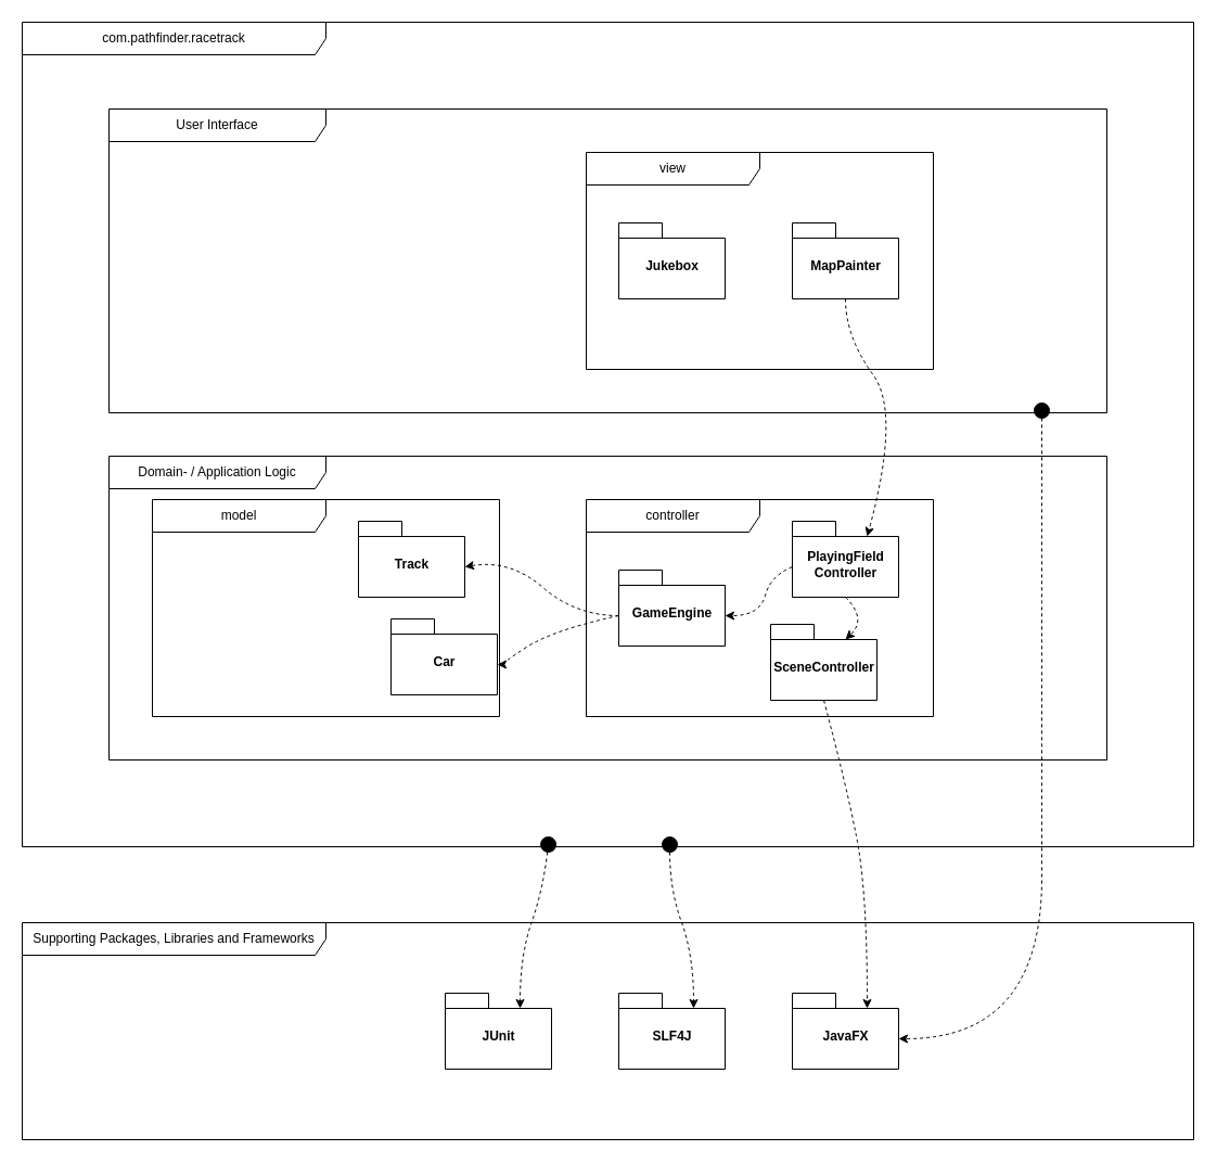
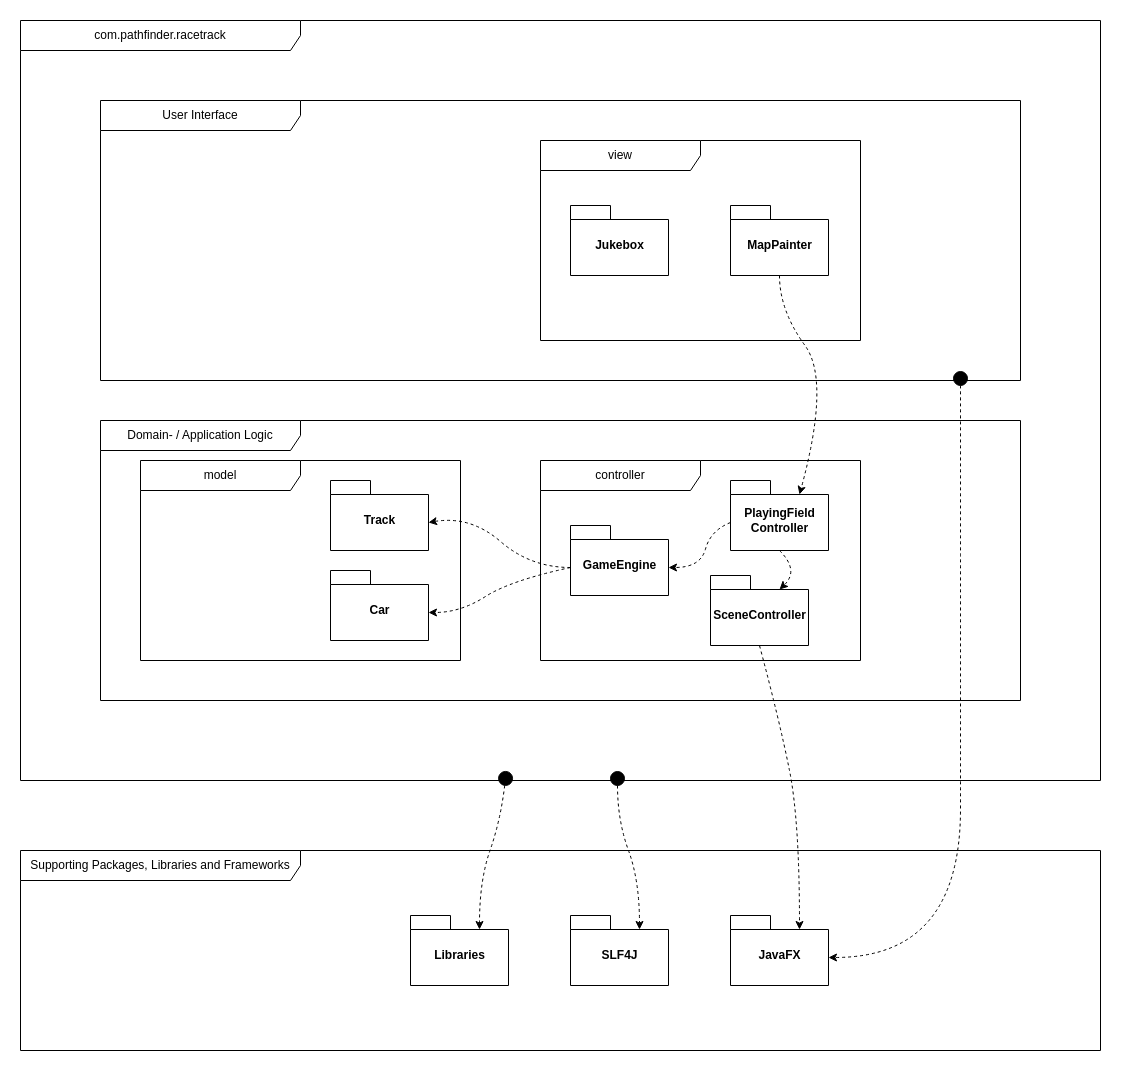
  <mxCell id="0" />
  <mxCell id="1" parent="0" />
  <mxCell id="2" value="com.pathfinder.racetrack" style="shape=umlFrame;whiteSpace=wrap;html=1;width=280;height=30;" vertex="1" parent="1"><mxGeometry x="20" y="20" width="1080" height="760" as="geometry" /></mxCell>
  <mxCell id="3" value="Domain- / Application Logic" style="shape=umlFrame;whiteSpace=wrap;html=1;width=200;height=30;" vertex="1" parent="1"><mxGeometry x="100" y="420" width="920" height="280" as="geometry" /></mxCell>
  <mxCell id="4" value="User Interface" style="shape=umlFrame;whiteSpace=wrap;html=1;width=200;height=30;" vertex="1" parent="1"><mxGeometry x="100" y="100" width="920" height="280" as="geometry" /></mxCell>
  <mxCell id="5" value="view" style="shape=umlFrame;whiteSpace=wrap;html=1;width=160;height=30;" vertex="1" parent="1"><mxGeometry x="540" y="140" width="320" height="200" as="geometry" /></mxCell>
  <mxCell id="6" value="controller" style="shape=umlFrame;whiteSpace=wrap;html=1;width=160;height=30;" vertex="1" parent="1"><mxGeometry x="540" y="460" width="320" height="200" as="geometry" /></mxCell>
  <mxCell id="7" value="model" style="shape=umlFrame;whiteSpace=wrap;html=1;width=160;height=30;" vertex="1" parent="1"><mxGeometry x="140" y="460" width="320" height="200" as="geometry" /></mxCell>
  <mxCell id="8" value="Supporting Packages, Libraries and Frameworks" style="shape=umlFrame;whiteSpace=wrap;html=1;width=280;height=30;" vertex="1" parent="1"><mxGeometry x="20" y="850" width="1080" height="200" as="geometry" /></mxCell>
  <mxCell id="9" value="GameEngine" style="shape=folder;fontStyle=1;spacingTop=10;tabWidth=40;tabHeight=14;tabPosition=left;html=1;" vertex="1" parent="1"><mxGeometry x="570" y="525" width="98" height="70" as="geometry" /></mxCell>
  <mxCell id="10" value="Track" style="shape=folder;fontStyle=1;spacingTop=10;tabWidth=40;tabHeight=14;tabPosition=left;html=1;" vertex="1" parent="1"><mxGeometry x="330" y="480" width="98" height="70" as="geometry" /></mxCell>
- <mxCell id="11" value="Car" style="shape=folder;fontStyle=1;spacingTop=10;tabWidth=40;tabHeight=14;tabPosition=left;html=1;" vertex="1" parent="1"><mxGeometry x="360" y="570" width="98" height="70" as="geometry" /></mxCell>
+ <mxCell id="11" value="Car" style="shape=folder;fontStyle=1;spacingTop=10;tabWidth=40;tabHeight=14;tabPosition=left;html=1;" vertex="1" parent="1"><mxGeometry x="330" y="570" width="98" height="70" as="geometry" /></mxCell>
  <mxCell id="12" value="PlayingField&lt;br&gt;Controller" style="shape=folder;fontStyle=1;spacingTop=10;tabWidth=40;tabHeight=14;tabPosition=left;html=1;" vertex="1" parent="1"><mxGeometry x="730" y="480" width="98" height="70" as="geometry" /></mxCell>
  <mxCell id="13" value="SceneController" style="shape=folder;fontStyle=1;spacingTop=10;tabWidth=40;tabHeight=14;tabPosition=left;html=1;" vertex="1" parent="1"><mxGeometry x="710" y="575" width="98" height="70" as="geometry" /></mxCell>
  <mxCell id="14" value="MapPainter" style="shape=folder;fontStyle=1;spacingTop=10;tabWidth=40;tabHeight=14;tabPosition=left;html=1;" vertex="1" parent="1"><mxGeometry x="730" y="205" width="98" height="70" as="geometry" /></mxCell>
  <mxCell id="15" value="Jukebox" style="shape=folder;fontStyle=1;spacingTop=10;tabWidth=40;tabHeight=14;tabPosition=left;html=1;" vertex="1" parent="1"><mxGeometry x="570" y="205" width="98" height="70" as="geometry" /></mxCell>
  <mxCell id="16" value="JavaFX" style="shape=folder;fontStyle=1;spacingTop=10;tabWidth=40;tabHeight=14;tabPosition=left;html=1;" vertex="1" parent="1"><mxGeometry x="730" y="915" width="98" height="70" as="geometry" /></mxCell>
- <mxCell id="17" value="JUnit" style="shape=folder;fontStyle=1;spacingTop=10;tabWidth=40;tabHeight=14;tabPosition=left;html=1;" vertex="1" parent="1"><mxGeometry x="410" y="915" width="98" height="70" as="geometry" /></mxCell>
+ <mxCell id="17" value="Libraries" style="shape=folder;fontStyle=1;spacingTop=10;tabWidth=40;tabHeight=14;tabPosition=left;html=1;" vertex="1" parent="1"><mxGeometry x="410" y="915" width="98" height="70" as="geometry" /></mxCell>
  <mxCell id="18" value="SLF4J" style="shape=folder;fontStyle=1;spacingTop=10;tabWidth=40;tabHeight=14;tabPosition=left;html=1;" vertex="1" parent="1"><mxGeometry x="570" y="915" width="98" height="70" as="geometry" /></mxCell>
  <mxCell id="19" value="" style="endArrow=classic;html=1;exitX=0.5;exitY=1;exitDx=0;exitDy=0;exitPerimeter=0;entryX=0;entryY=0;entryDx=69;entryDy=14;entryPerimeter=0;dashed=1;jumpStyle=none;curved=1;" edge="1" parent="1" source="14" target="12"><mxGeometry width="50" height="50" relative="1" as="geometry"><mxPoint x="830" y="331" as="sourcePoint" /><mxPoint x="1010" y="550" as="targetPoint" /><Array as="points"><mxPoint x="779" y="310" /><mxPoint x="830" y="380" /></Array></mxGeometry></mxCell>
  <mxCell id="20" value="" style="endArrow=classic;html=1;dashed=1;entryX=0;entryY=0;entryDx=69;entryDy=14;entryPerimeter=0;exitX=0.5;exitY=1;exitDx=0;exitDy=0;exitPerimeter=0;curved=1;" edge="1" parent="1" source="12" target="13"><mxGeometry width="50" height="50" relative="1" as="geometry"><mxPoint y="320" as="sourcePoint" x="300" /><mxPoint x="350" y="270" as="targetPoint" /><Array as="points"><mxPoint x="799" y="570" /></Array></mxGeometry></mxCell>
  <mxCell id="21" value="" style="endArrow=classic;html=1;dashed=1;curved=1;exitX=0;exitY=0;exitDx=0;exitDy=42;exitPerimeter=0;entryX=0;entryY=0;entryDx=98;entryDy=42;entryPerimeter=0;" edge="1" parent="1" source="12" target="9"><mxGeometry width="50" height="50" relative="1" as="geometry"><mxPoint x="-90" y="480" as="sourcePoint" /><mxPoint x="-40" y="430" as="targetPoint" /><Array as="points"><mxPoint x="710" y="530" /><mxPoint x="700" y="567" /></Array></mxGeometry></mxCell>
  <mxCell id="22" value="" style="endArrow=classic;html=1;dashed=1;curved=1;exitX=0;exitY=0;exitDx=0;exitDy=42;exitPerimeter=0;entryX=0;entryY=0;entryDx=98;entryDy=42;entryPerimeter=0;" edge="1" parent="1" source="9" target="10"><mxGeometry width="50" height="50" relative="1" as="geometry"><mxPoint x="-80" y="560" as="sourcePoint" /><mxPoint x="-30" y="510" as="targetPoint" /><Array as="points"><mxPoint x="530" y="567" /><mxPoint x="470" y="515" /></Array></mxGeometry></mxCell>
  <mxCell id="23" value="" style="endArrow=classic;html=1;dashed=1;curved=1;exitX=0;exitY=0;exitDx=0;exitDy=42;exitPerimeter=0;entryX=0;entryY=0;entryDx=98;entryDy=42;entryPerimeter=0;" edge="1" parent="1" source="9" target="11"><mxGeometry width="50" height="50" relative="1" as="geometry"><mxPoint x="-50" y="600" as="sourcePoint" /><mxPoint x="0" y="550" as="targetPoint" /><Array as="points"><mxPoint x="510" y="580" /><mxPoint x="460" y="612" /></Array></mxGeometry></mxCell>
  <mxCell id="24" value="" style="endArrow=classic;html=1;dashed=1;entryX=0;entryY=0;entryDx=69;entryDy=14;entryPerimeter=0;curved=1;startArrow=circle;startFill=1;" edge="1" parent="1" target="17"><mxGeometry width="50" height="50" relative="1" as="geometry"><mxPoint x="506" y="770" as="sourcePoint" /><mxPoint x="-40" y="770" as="targetPoint" /><Array as="points"><mxPoint x="500" y="820" /><mxPoint x="479" y="880" /></Array></mxGeometry></mxCell>
  <mxCell id="25" value="" style="endArrow=classic;html=1;dashed=1;entryX=0;entryY=0;entryDx=69;entryDy=14;entryPerimeter=0;strokeColor=none;" edge="1" parent="1" source="2" target="18"><mxGeometry width="50" height="50" relative="1" as="geometry"><mxPoint x="-120" y="820" as="sourcePoint" /><mxPoint x="-70" y="770" as="targetPoint" /><Array as="points"><mxPoint x="610" y="860" /></Array></mxGeometry></mxCell>
  <mxCell id="26" value="" style="endArrow=classic;html=1;dashed=1;entryX=0;entryY=0;entryDx=69;entryDy=14;entryPerimeter=0;curved=1;startArrow=circle;startFill=1;" edge="1" parent="1" target="18"><mxGeometry width="50" height="50" relative="1" as="geometry"><mxPoint x="617" y="770" as="sourcePoint" /><mxPoint x="650" y="810" as="targetPoint" /><Array as="points"><mxPoint x="617" y="820" /><mxPoint x="639" y="880" /></Array></mxGeometry></mxCell>
  <mxCell id="27" value="" style="endArrow=classic;html=1;dashed=1;entryX=0;entryY=0;entryDx=69;entryDy=14;entryPerimeter=0;exitX=0.5;exitY=1;exitDx=0;exitDy=0;exitPerimeter=0;curved=1;" edge="1" parent="1" source="13" target="16"><mxGeometry width="50" height="50" relative="1" as="geometry"><mxPoint x="930" y="760" as="sourcePoint" /><mxPoint x="980" y="710" as="targetPoint" /><Array as="points"><mxPoint x="779" y="720" /><mxPoint x="799" y="820" /></Array></mxGeometry></mxCell>
  <mxCell id="28" value="" style="endArrow=classic;html=1;dashed=1;entryX=0;entryY=0;entryDx=98;entryDy=42;entryPerimeter=0;curved=1;startArrow=circle;startFill=1;" edge="1" parent="1" target="16"><mxGeometry width="50" height="50" relative="1" as="geometry"><mxPoint x="960" y="370" as="sourcePoint" /><mxPoint x="960" y="790" as="targetPoint" /><Array as="points"><mxPoint x="960" y="450" /><mxPoint x="960" y="660" /><mxPoint x="960" y="957" /></Array></mxGeometry></mxCell>
